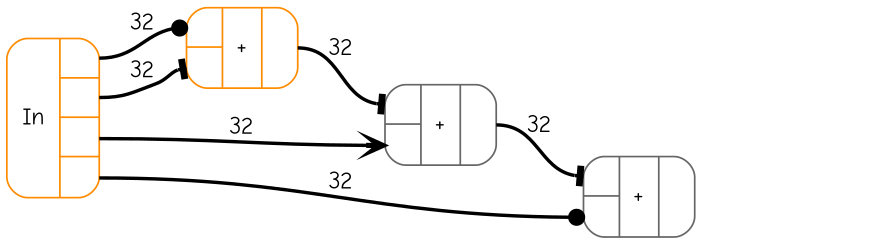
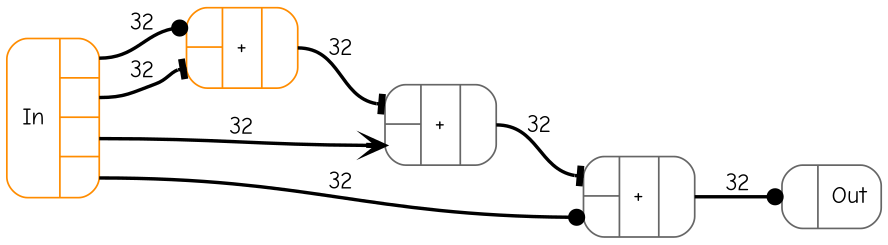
  digraph {
    rankdir=LR
    fontname="Comic Neue"
    node [shape=Mrecord color=gray40 fontname="Comic Neue"]
    edge [headport=In0 tailport=Out0 style=bold arrowhead=dot fontname="Comic Neue"]
    n1 [label="{In|{<Out0>|<Out1>|<Out2>|<Out3>}}" color=darkorange]
    n2 [label="{{<In0>|<In1>}|+|{<Out0>}}" color=darkorange]
    n3 [label="{{<In0>|<In1>}|+|{<Out0>}}"]
    n4 [label="{{<In0>|<In1>}|+|{<Out0>}}"]
+   n5 [label="{{<In0>}|Out}"]
    n1 -> n2 [label=32]
    n1 -> n2 [headport=In1 label=32 tailport=Out1 arrowhead=tee]
    n1 -> n3 [headport=In1 label=32 tailport=Out2 arrowhead=vee]
    n1 -> n4 [headport=In1 label=32 tailport=Out3]
    n2 -> n3 [label=32 arrowhead=tee]
    n3 -> n4 [label=32 arrowhead=tee]
+   n4 -> n5 [label=32]
  }
